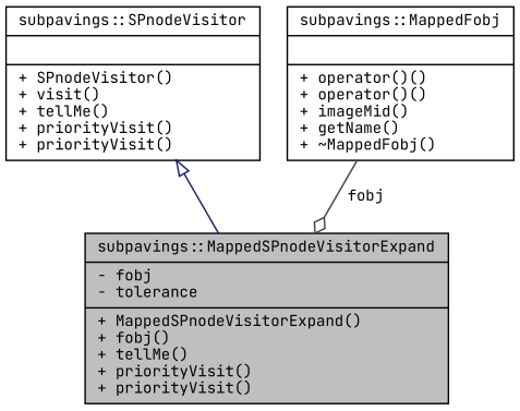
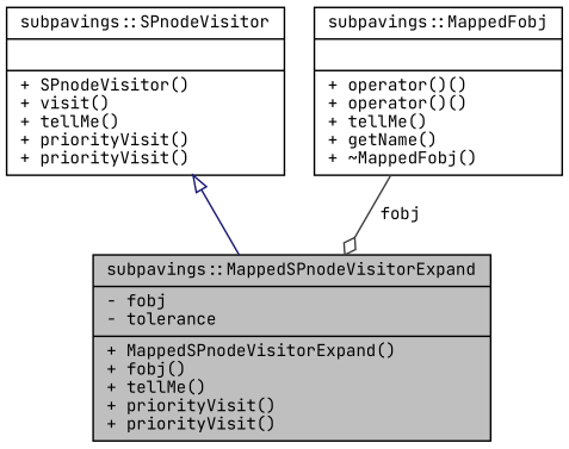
  digraph {
    fontname="JetBrains Mono"
    node [color=black fillcolor=white fontname="JetBrains Mono" fontsize=10 shape=record style=filled]
    edge [fontname="JetBrains Mono" fontsize=10 labelfontname=FreeSans labelfontsize=10 style=solid]
    n1 [fillcolor=grey75 fontcolor=black height=0.2 label="{subpavings::MappedSPnodeVisitorExpand\n|- fobj\l- tolerance\l|+ MappedSPnodeVisitorExpand()\l+ fobj()\l+ tellMe()\l+ priorityVisit()\l+ priorityVisit()\l}" width=0.4]
    n2 [height=0.2 label="{subpavings::SPnodeVisitor\n||+ SPnodeVisitor()\l+ visit()\l+ tellMe()\l+ priorityVisit()\l+ priorityVisit()\l}" width=0.4]
-   n3 [height=0.2 label="{subpavings::MappedFobj\n||+ operator()()\l+ operator()()\l+ imageMid()\l+ getName()\l+ ~MappedFobj()\l}" width=0.4]
+   n3 [height=0.2 label="{subpavings::MappedFobj\n||+ operator()()\l+ operator()()\l+ tellMe()\l+ getName()\l+ ~MappedFobj()\l}" width=0.4]
    n2 -> n1 [arrowtail=onormal color=midnightblue dir=back]
    n3 -> n1 [arrowhead=odiamond color=grey25 label=" fobj"]
  }
